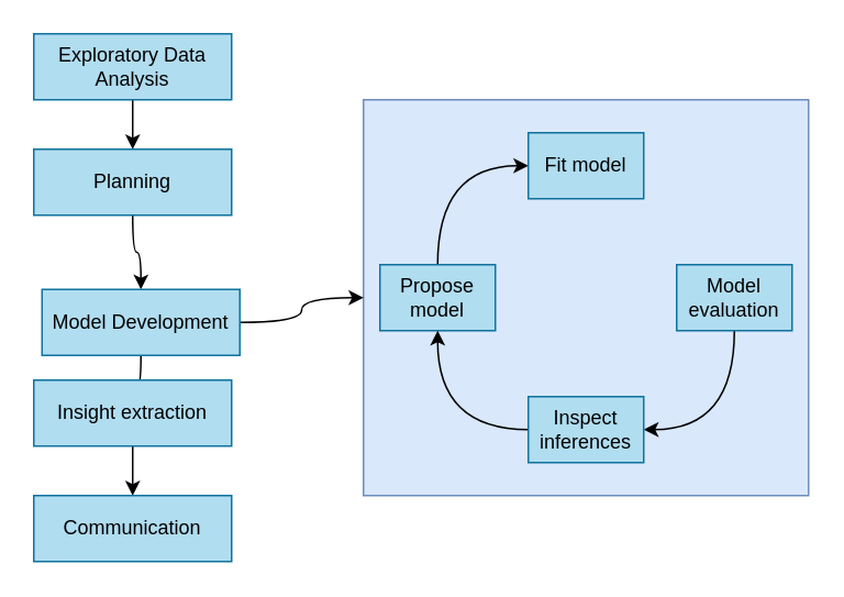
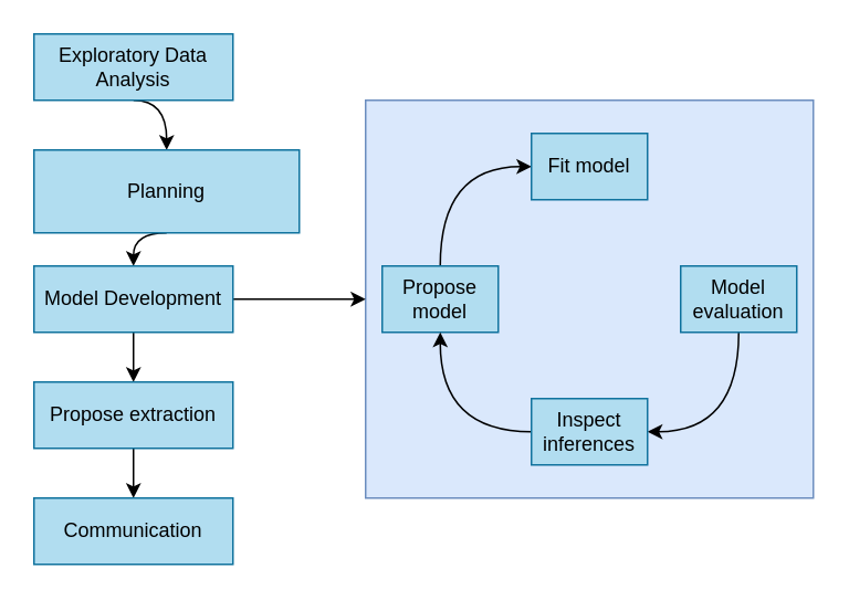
  <mxCell id="0" />
  <mxCell id="1" parent="0" />
  <mxCell id="2" value="" style="rounded=0;whiteSpace=wrap;html=1;fillColor=#dae8fc;strokeColor=#6c8ebf;" vertex="1" parent="1"><mxGeometry x="220" y="60" width="270" height="240" as="geometry" /></mxCell>
  <mxCell id="3" style="edgeStyle=orthogonalEdgeStyle;curved=1;rounded=0;orthogonalLoop=1;jettySize=auto;html=1;exitX=0.5;exitY=1;exitDx=0;exitDy=0;entryX=0.5;entryY=0;entryDx=0;entryDy=0;" edge="1" parent="1" source="4" target="6"><mxGeometry relative="1" as="geometry" /></mxCell>
  <mxCell id="4" value="Exploratory Data Analysis" style="rounded=0;whiteSpace=wrap;html=1;fillColor=#b1ddf0;strokeColor=#10739e;" vertex="1" parent="1"><mxGeometry x="20" y="20" width="120" height="40" as="geometry" /></mxCell>
  <mxCell id="5" style="edgeStyle=orthogonalEdgeStyle;curved=1;rounded=0;orthogonalLoop=1;jettySize=auto;html=1;exitX=0.5;exitY=1;exitDx=0;exitDy=0;entryX=0.5;entryY=0;entryDx=0;entryDy=0;" edge="1" parent="1" source="6" target="9"><mxGeometry relative="1" as="geometry" /></mxCell>
- <mxCell id="6" value="Planning" style="rounded=0;whiteSpace=wrap;html=1;fillColor=#b1ddf0;strokeColor=#10739e;" vertex="1" parent="1"><mxGeometry x="20" y="90" width="120" height="40" as="geometry" /></mxCell>
+ <mxCell id="6" value="Planning" style="rounded=0;whiteSpace=wrap;html=1;fillColor=#b1ddf0;strokeColor=#10739e;" vertex="1" parent="1"><mxGeometry x="20" y="90" width="160" height="50" as="geometry" /></mxCell>
  <mxCell id="7" style="edgeStyle=orthogonalEdgeStyle;curved=1;rounded=0;orthogonalLoop=1;jettySize=auto;html=1;exitX=1;exitY=0.5;exitDx=0;exitDy=0;entryX=0;entryY=0.5;entryDx=0;entryDy=0;" edge="1" parent="1" source="9" target="2"><mxGeometry relative="1" as="geometry" /></mxCell>
  <mxCell id="8" style="edgeStyle=orthogonalEdgeStyle;curved=1;rounded=0;orthogonalLoop=1;jettySize=auto;html=1;exitX=0.5;exitY=1;exitDx=0;exitDy=0;" edge="1" parent="1" source="9" target="18"><mxGeometry relative="1" as="geometry" /></mxCell>
- <mxCell id="9" value="Model Development" style="rounded=0;whiteSpace=wrap;html=1;fillColor=#b1ddf0;strokeColor=#10739e;" vertex="1" parent="1"><mxGeometry x="25" y="175" width="120" height="40" as="geometry" /></mxCell>
+ <mxCell id="9" value="Model Development" style="rounded=0;whiteSpace=wrap;html=1;fillColor=#b1ddf0;strokeColor=#10739e;" vertex="1" parent="1"><mxGeometry x="20" y="160" width="120" height="40" as="geometry" /></mxCell>
  <mxCell id="10" style="edgeStyle=orthogonalEdgeStyle;rounded=0;orthogonalLoop=1;jettySize=auto;html=1;exitX=0.5;exitY=0;exitDx=0;exitDy=0;entryX=0;entryY=0.5;entryDx=0;entryDy=0;curved=1;" edge="1" parent="1" source="11" target="12"><mxGeometry relative="1" as="geometry" /></mxCell>
  <mxCell id="11" value="Propose model" style="rounded=0;whiteSpace=wrap;html=1;fillColor=#b1ddf0;strokeColor=#10739e;" vertex="1" parent="1"><mxGeometry x="230" y="160" width="70" height="40" as="geometry" /></mxCell>
  <mxCell id="12" value="Fit model" style="rounded=0;whiteSpace=wrap;html=1;fillColor=#b1ddf0;strokeColor=#10739e;" vertex="1" parent="1"><mxGeometry x="320" y="80" width="70" height="40" as="geometry" /></mxCell>
  <mxCell id="13" style="edgeStyle=orthogonalEdgeStyle;curved=1;rounded=0;orthogonalLoop=1;jettySize=auto;html=1;exitX=0.5;exitY=1;exitDx=0;exitDy=0;entryX=1;entryY=0.5;entryDx=0;entryDy=0;" edge="1" parent="1" source="14" target="16"><mxGeometry relative="1" as="geometry" /></mxCell>
  <mxCell id="14" value="Model evaluation" style="rounded=0;whiteSpace=wrap;html=1;fillColor=#b1ddf0;strokeColor=#10739e;" vertex="1" parent="1"><mxGeometry x="410" y="160" width="70" height="40" as="geometry" /></mxCell>
  <mxCell id="15" style="edgeStyle=orthogonalEdgeStyle;curved=1;rounded=0;orthogonalLoop=1;jettySize=auto;html=1;exitX=0;exitY=0.5;exitDx=0;exitDy=0;entryX=0.5;entryY=1;entryDx=0;entryDy=0;" edge="1" parent="1" source="16" target="11"><mxGeometry relative="1" as="geometry" /></mxCell>
  <mxCell id="16" value="Inspect inferences" style="rounded=0;whiteSpace=wrap;html=1;fillColor=#b1ddf0;strokeColor=#10739e;" vertex="1" parent="1"><mxGeometry x="320" y="240" width="70" height="40" as="geometry" /></mxCell>
  <mxCell id="17" style="edgeStyle=orthogonalEdgeStyle;curved=1;rounded=0;orthogonalLoop=1;jettySize=auto;html=1;exitX=0.5;exitY=1;exitDx=0;exitDy=0;" edge="1" parent="1" source="18" target="19"><mxGeometry relative="1" as="geometry" /></mxCell>
- <mxCell id="18" value="Insight extraction" style="rounded=0;whiteSpace=wrap;html=1;fillColor=#b1ddf0;strokeColor=#10739e;" vertex="1" parent="1"><mxGeometry x="20" y="230" width="120" height="40" as="geometry" /></mxCell>
+ <mxCell id="18" value="Propose extraction" style="rounded=0;whiteSpace=wrap;html=1;fillColor=#b1ddf0;strokeColor=#10739e;" vertex="1" parent="1"><mxGeometry x="20" y="230" width="120" height="40" as="geometry" /></mxCell>
  <mxCell id="19" value="Communication" style="rounded=0;whiteSpace=wrap;html=1;fillColor=#b1ddf0;strokeColor=#10739e;" vertex="1" parent="1"><mxGeometry x="20" y="300" width="120" height="40" as="geometry" /></mxCell>
